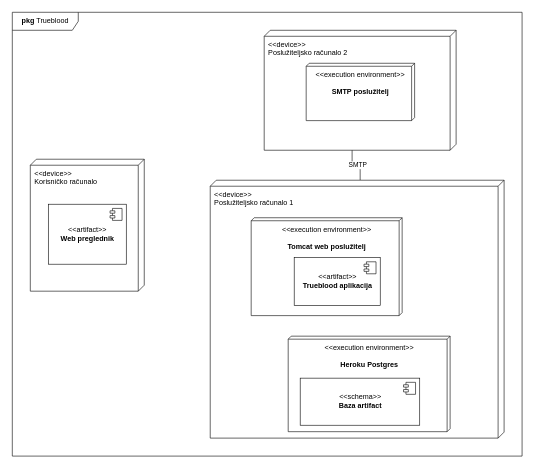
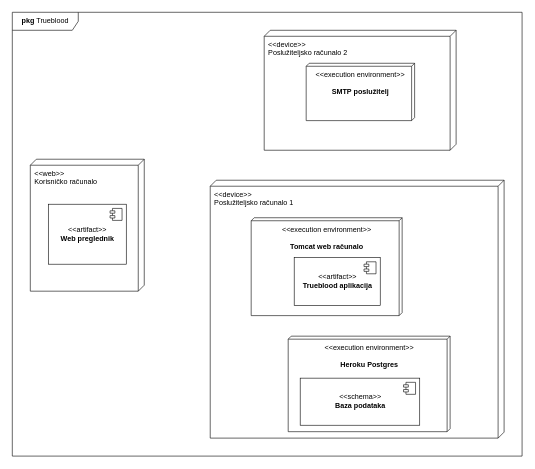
  <mxCell id="0" />
  <mxCell id="1" parent="0" />
  <mxCell id="2" value="&lt;b&gt;pkg &lt;/b&gt;Trueblood" style="shape=umlFrame;whiteSpace=wrap;html=1;width=110;height=30;" parent="1" vertex="1"><mxGeometry y="20" width="850" height="740" as="geometry" x="20" /></mxCell>
- <mxCell id="3" style="edgeStyle=orthogonalEdgeStyle;rounded=0;orthogonalLoop=1;jettySize=auto;html=1;exitX=0;exitY=0;exitDx=0;exitDy=240;exitPerimeter=0;entryX=0.997;entryY=0.542;entryDx=0;entryDy=0;entryPerimeter=0;endArrow=none;endFill=0;" edge="1" parent="1" source="5" target="15"><mxGeometry relative="1" as="geometry"><Array as="points"><mxPoint x="600" y="275" /><mxPoint x="587" y="275" /></Array></mxGeometry></mxCell>
- <mxCell id="4" value="SMTP" style="edgeLabel;html=1;align=center;verticalAlign=middle;resizable=0;points=[];" vertex="1" connectable="0" parent="3"><mxGeometry x="-0.219" y="-3" relative="1" as="geometry"><mxPoint x="-5" y="2" as="offset" /></mxGeometry></mxCell>
  <mxCell id="5" value="&amp;lt;&amp;lt;device&amp;gt;&amp;gt;&lt;br&gt;Poslužiteljsko računalo 1" style="verticalAlign=top;align=left;shape=cube;size=10;direction=south;fontStyle=0;html=1;boundedLbl=1;spacingLeft=5;" parent="1" vertex="1"><mxGeometry x="350" y="300" width="490" height="430" as="geometry" /></mxCell>
- <mxCell id="6" value="&amp;lt;&amp;lt;execution environment&amp;gt;&amp;gt;&lt;br&gt;&lt;br&gt;&lt;b&gt;Tomcat web poslužitelj&lt;/b&gt;" style="verticalAlign=top;align=center;shape=cube;size=5;direction=south;html=1;boundedLbl=1;spacingLeft=5;" parent="5" vertex="1"><mxGeometry x="68.28" y="62.543" width="251.72" height="163.206" as="geometry" /></mxCell>
+ <mxCell id="6" value="&amp;lt;&amp;lt;execution environment&amp;gt;&amp;gt;&lt;br&gt;&lt;br&gt;&lt;b&gt;Tomcat web računalo&lt;/b&gt;" style="verticalAlign=top;align=center;shape=cube;size=5;direction=south;html=1;boundedLbl=1;spacingLeft=5;" parent="5" vertex="1"><mxGeometry x="68.28" y="62.543" width="251.72" height="163.206" as="geometry" /></mxCell>
  <mxCell id="7" value="&amp;lt;&amp;lt;artifact&amp;gt;&amp;gt;&lt;br&gt;&lt;b&gt;Trueblood aplikacija&lt;/b&gt;" style="html=1;dropTarget=0;" parent="5" vertex="1"><mxGeometry x="140" y="129.001" width="143.45" height="80.058" as="geometry" /></mxCell>
  <mxCell id="8" value="" style="shape=module;jettyWidth=8;jettyHeight=4;" parent="7" vertex="1"><mxGeometry x="1" width="20" height="20" relative="1" as="geometry"><mxPoint x="-27" y="7" as="offset" /></mxGeometry></mxCell>
  <mxCell id="9" value="&amp;lt;&amp;lt;execution environment&amp;gt;&amp;gt;&lt;br&gt;&lt;br&gt;&lt;b&gt;Heroku Postgres&lt;/b&gt;" style="verticalAlign=top;align=center;shape=cube;size=5;direction=south;html=1;boundedLbl=1;spacingLeft=5;" parent="5" vertex="1"><mxGeometry x="130" y="260" width="270" height="159.25" as="geometry" /></mxCell>
- <mxCell id="10" value="&amp;lt;&amp;lt;schema&amp;gt;&amp;gt;&lt;br&gt;&lt;b&gt;Baza artifact&lt;/b&gt;" style="html=1;dropTarget=0;" parent="5" vertex="1"><mxGeometry x="150" y="330" width="199.34" height="78.5" as="geometry" /></mxCell>
+ <mxCell id="10" value="&amp;lt;&amp;lt;schema&amp;gt;&amp;gt;&lt;br&gt;&lt;b&gt;Baza podataka&lt;/b&gt;" style="html=1;dropTarget=0;" parent="5" vertex="1"><mxGeometry x="150" y="330" width="199.34" height="78.5" as="geometry" /></mxCell>
  <mxCell id="11" value="" style="shape=module;jettyWidth=8;jettyHeight=4;" parent="10" vertex="1"><mxGeometry x="1" width="20" height="20" relative="1" as="geometry"><mxPoint x="-27" y="7" as="offset" /></mxGeometry></mxCell>
- <mxCell id="12" value="&amp;lt;&amp;lt;device&amp;gt;&amp;gt;&lt;br&gt;Korisničko računalo" style="verticalAlign=top;align=left;shape=cube;size=10;direction=south;fontStyle=0;html=1;boundedLbl=1;spacingLeft=5;" parent="1" vertex="1"><mxGeometry x="50" y="265" width="190" height="220" as="geometry" /></mxCell>
+ <mxCell id="12" value="&amp;lt;&amp;lt;web&amp;gt;&amp;gt;&lt;br&gt;Korisničko računalo" style="verticalAlign=top;align=left;shape=cube;size=10;direction=south;fontStyle=0;html=1;boundedLbl=1;spacingLeft=5;" parent="1" vertex="1"><mxGeometry x="50" y="265" width="190" height="220" as="geometry" /></mxCell>
  <mxCell id="13" value="&amp;lt;&amp;lt;artifact&amp;gt;&amp;gt;&lt;br&gt;&lt;b&gt;Web preglednik&lt;/b&gt;" style="html=1;dropTarget=0;" parent="1" vertex="1"><mxGeometry x="80" y="340" width="130" height="100" as="geometry" /></mxCell>
  <mxCell id="14" value="" style="shape=module;jettyWidth=8;jettyHeight=4;" parent="13" vertex="1"><mxGeometry x="1" width="20" height="20" relative="1" as="geometry"><mxPoint x="-27" y="7" as="offset" /></mxGeometry></mxCell>
  <mxCell id="15" value="&amp;lt;&amp;lt;device&amp;gt;&amp;gt;&lt;br&gt;Poslužiteljsko računalo 2" style="verticalAlign=top;align=left;shape=cube;size=10;direction=south;fontStyle=0;html=1;boundedLbl=1;spacingLeft=5;" parent="1" vertex="1"><mxGeometry x="440" y="50" width="320" height="200" as="geometry" /></mxCell>
  <mxCell id="16" value="&amp;lt;&amp;lt;execution environment&amp;gt;&amp;gt;&lt;br&gt;&lt;br&gt;&lt;b&gt;SMTP poslužitelj&lt;/b&gt;" style="verticalAlign=top;align=center;shape=cube;size=5;direction=south;html=1;boundedLbl=1;spacingLeft=5;" parent="15" vertex="1"><mxGeometry x="70" y="55" width="180.81" height="95.61" as="geometry" /></mxCell>
